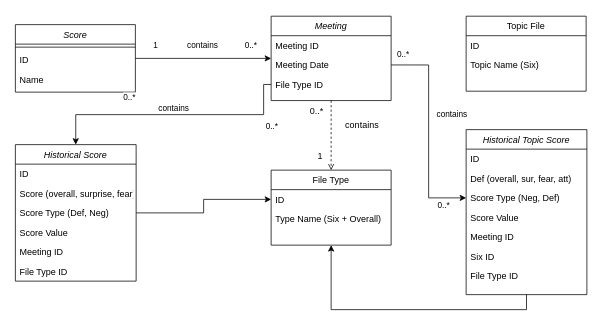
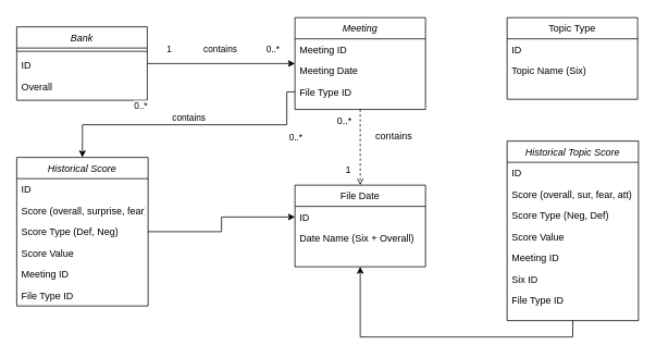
  <mxCell id="0" />
  <mxCell id="1" parent="0" />
  <mxCell id="2" value="Meeting" style="swimlane;fontStyle=2;align=center;verticalAlign=top;childLayout=stackLayout;horizontal=1;startSize=26;horizontalStack=0;resizeParent=1;resizeLast=0;collapsible=1;marginBottom=0;rounded=0;shadow=0;strokeWidth=1;" parent="1" vertex="1"><mxGeometry x="361" y="20.75" width="160" height="112.5" as="geometry"><mxRectangle x="230" y="140" width="160" height="26" as="alternateBounds" /></mxGeometry></mxCell>
  <mxCell id="3" value="Meeting ID" style="text;align=left;verticalAlign=top;spacingLeft=4;spacingRight=4;overflow=hidden;rotatable=0;points=[[0,0.5],[1,0.5]];portConstraint=eastwest;" parent="2" vertex="1"><mxGeometry y="26" width="160" height="26" as="geometry" /></mxCell>
  <mxCell id="4" value="Meeting Date" style="text;align=left;verticalAlign=top;spacingLeft=4;spacingRight=4;overflow=hidden;rotatable=0;points=[[0,0.5],[1,0.5]];portConstraint=eastwest;" vertex="1" parent="2"><mxGeometry y="52" width="160" height="26" as="geometry" /></mxCell>
  <mxCell id="5" value="File Type ID" style="text;align=left;verticalAlign=top;spacingLeft=4;spacingRight=4;overflow=hidden;rotatable=0;points=[[0,0.5],[1,0.5]];portConstraint=eastwest;" vertex="1" parent="2"><mxGeometry y="78" width="160" height="26" as="geometry" /></mxCell>
- <mxCell id="6" value="File Type" style="swimlane;fontStyle=0;align=center;verticalAlign=top;childLayout=stackLayout;horizontal=1;startSize=26;horizontalStack=0;resizeParent=1;resizeLast=0;collapsible=1;marginBottom=0;rounded=0;shadow=0;strokeWidth=1;" parent="1" vertex="1"><mxGeometry x="361" y="226" width="160" height="100" as="geometry"><mxRectangle x="550" y="140" width="160" height="26" as="alternateBounds" /></mxGeometry></mxCell>
+ <mxCell id="6" value="File Date" style="swimlane;fontStyle=0;align=center;verticalAlign=top;childLayout=stackLayout;horizontal=1;startSize=26;horizontalStack=0;resizeParent=1;resizeLast=0;collapsible=1;marginBottom=0;rounded=0;shadow=0;strokeWidth=1;" parent="1" vertex="1"><mxGeometry x="361" y="226" width="160" height="100" as="geometry"><mxRectangle x="550" y="140" width="160" height="26" as="alternateBounds" /></mxGeometry></mxCell>
  <mxCell id="7" value="ID" style="text;align=left;verticalAlign=top;spacingLeft=4;spacingRight=4;overflow=hidden;rotatable=0;points=[[0,0.5],[1,0.5]];portConstraint=eastwest;" parent="6" vertex="1"><mxGeometry y="26" width="160" height="26" as="geometry" /></mxCell>
- <mxCell id="8" value="Type Name (Six + Overall)" style="text;align=left;verticalAlign=top;spacingLeft=4;spacingRight=4;overflow=hidden;rotatable=0;points=[[0,0.5],[1,0.5]];portConstraint=eastwest;" vertex="1" parent="6"><mxGeometry y="52" width="160" height="26" as="geometry" /></mxCell>
+ <mxCell id="8" value="Date Name (Six + Overall)" style="text;align=left;verticalAlign=top;spacingLeft=4;spacingRight=4;overflow=hidden;rotatable=0;points=[[0,0.5],[1,0.5]];portConstraint=eastwest;" vertex="1" parent="6"><mxGeometry y="52" width="160" height="26" as="geometry" /></mxCell>
  <mxCell id="9" value="" style="endArrow=open;shadow=0;strokeWidth=1;rounded=0;endFill=1;edgeStyle=elbowEdgeStyle;elbow=vertical;dashed=1;" parent="1" source="2" target="6" edge="1"><mxGeometry x="0.5" y="41" relative="1" as="geometry"><mxPoint x="590" y="184" as="sourcePoint" /><mxPoint x="750" y="184" as="targetPoint" /><mxPoint x="-40" y="32" as="offset" /></mxGeometry></mxCell>
  <mxCell id="10" value="0..*" style="resizable=0;align=left;verticalAlign=bottom;labelBackgroundColor=none;fontSize=12;" parent="9" connectable="0" vertex="1"><mxGeometry x="-1" relative="1" as="geometry"><mxPoint x="-30" y="22" as="offset" /></mxGeometry></mxCell>
  <mxCell id="11" value="1" style="resizable=0;align=right;verticalAlign=bottom;labelBackgroundColor=none;fontSize=12;" parent="9" connectable="0" vertex="1"><mxGeometry x="1" relative="1" as="geometry"><mxPoint x="-10" y="-10" as="offset" /></mxGeometry></mxCell>
  <mxCell id="12" value="contains" style="text;html=1;resizable=0;points=[];;align=center;verticalAlign=middle;labelBackgroundColor=none;rounded=0;shadow=0;strokeWidth=1;fontSize=12;" parent="9" vertex="1" connectable="0"><mxGeometry x="0.5" y="49" relative="1" as="geometry"><mxPoint x="-9" y="-38" as="offset" /></mxGeometry></mxCell>
  <mxCell id="13" style="edgeStyle=orthogonalEdgeStyle;rounded=0;orthogonalLoop=1;jettySize=auto;html=1;entryX=0;entryY=0.5;entryDx=0;entryDy=0;exitX=1;exitY=0.5;exitDx=0;exitDy=0;" parent="1" source="17" target="2" edge="1"><mxGeometry relative="1" as="geometry"><mxPoint x="200" y="62" as="sourcePoint" /></mxGeometry></mxCell>
  <mxCell id="14" value="contains&amp;nbsp;" style="edgeLabel;html=1;align=center;verticalAlign=middle;resizable=0;points=[];" parent="13" vertex="1" connectable="0"><mxGeometry x="0.039" y="-2" relative="1" as="geometry"><mxPoint x="-4" y="-21" as="offset" /></mxGeometry></mxCell>
  <mxCell id="15" value="0..*" style="edgeLabel;html=1;align=center;verticalAlign=middle;resizable=0;points=[];" parent="13" vertex="1" connectable="0"><mxGeometry x="0.627" y="-2" relative="1" as="geometry"><mxPoint x="6" y="-21" as="offset" /></mxGeometry></mxCell>
  <mxCell id="16" value="1" style="edgeLabel;html=1;align=center;verticalAlign=middle;resizable=0;points=[];" parent="13" vertex="1" connectable="0"><mxGeometry x="-0.686" y="2" relative="1" as="geometry"><mxPoint x="-2" y="-17" as="offset" /></mxGeometry></mxCell>
- <mxCell id="17" value="Score" style="swimlane;fontStyle=2;align=center;verticalAlign=top;childLayout=stackLayout;horizontal=1;startSize=26;horizontalStack=0;resizeParent=1;resizeLast=0;collapsible=1;marginBottom=0;rounded=0;shadow=0;strokeWidth=1;" parent="1" vertex="1"><mxGeometry x="20" y="32" width="160" height="90" as="geometry"><mxRectangle x="230" y="140" width="160" height="26" as="alternateBounds" /></mxGeometry></mxCell>
+ <mxCell id="17" value="Bank" style="swimlane;fontStyle=2;align=center;verticalAlign=top;childLayout=stackLayout;horizontal=1;startSize=26;horizontalStack=0;resizeParent=1;resizeLast=0;collapsible=1;marginBottom=0;rounded=0;shadow=0;strokeWidth=1;" parent="1" vertex="1"><mxGeometry x="20" y="32" width="160" height="90" as="geometry"><mxRectangle x="230" y="140" width="160" height="26" as="alternateBounds" /></mxGeometry></mxCell>
  <mxCell id="18" value="" style="line;html=1;strokeWidth=1;align=left;verticalAlign=middle;spacingTop=-1;spacingLeft=3;spacingRight=3;rotatable=0;labelPosition=right;points=[];portConstraint=eastwest;" parent="17" vertex="1"><mxGeometry y="26" width="160" height="8" as="geometry" /></mxCell>
  <mxCell id="19" value="ID" style="text;align=left;verticalAlign=top;spacingLeft=4;spacingRight=4;overflow=hidden;rotatable=0;points=[[0,0.5],[1,0.5]];portConstraint=eastwest;" vertex="1" parent="17"><mxGeometry y="34" width="160" height="26" as="geometry" /></mxCell>
- <mxCell id="20" value="Name" style="text;align=left;verticalAlign=top;spacingLeft=4;spacingRight=4;overflow=hidden;rotatable=0;points=[[0,0.5],[1,0.5]];portConstraint=eastwest;" vertex="1" parent="17"><mxGeometry y="60" width="160" height="26" as="geometry" /></mxCell>
+ <mxCell id="20" value="Overall" style="text;align=left;verticalAlign=top;spacingLeft=4;spacingRight=4;overflow=hidden;rotatable=0;points=[[0,0.5],[1,0.5]];portConstraint=eastwest;" vertex="1" parent="17"><mxGeometry y="60" width="160" height="26" as="geometry" /></mxCell>
  <mxCell id="21" value="Historical Score" style="swimlane;fontStyle=2;align=center;verticalAlign=top;childLayout=stackLayout;horizontal=1;startSize=26;horizontalStack=0;resizeParent=1;resizeLast=0;collapsible=1;marginBottom=0;rounded=0;shadow=0;strokeWidth=1;" parent="1" vertex="1"><mxGeometry x="20" y="192" width="161" height="182" as="geometry"><mxRectangle x="230" y="140" width="160" height="26" as="alternateBounds" /></mxGeometry></mxCell>
  <mxCell id="22" value="ID" style="text;align=left;verticalAlign=top;spacingLeft=4;spacingRight=4;overflow=hidden;rotatable=0;points=[[0,0.5],[1,0.5]];portConstraint=eastwest;" parent="21" vertex="1"><mxGeometry y="26" width="161" height="26" as="geometry" /></mxCell>
  <mxCell id="23" value="Score (overall, surprise, fear)" style="text;align=left;verticalAlign=top;spacingLeft=4;spacingRight=4;overflow=hidden;rotatable=0;points=[[0,0.5],[1,0.5]];portConstraint=eastwest;" vertex="1" parent="21"><mxGeometry y="52" width="161" height="26" as="geometry" /></mxCell>
  <mxCell id="24" value="Score Type (Def, Neg)" style="text;align=left;verticalAlign=top;spacingLeft=4;spacingRight=4;overflow=hidden;rotatable=0;points=[[0,0.5],[1,0.5]];portConstraint=eastwest;" vertex="1" parent="21"><mxGeometry y="78" width="161" height="26" as="geometry" /></mxCell>
  <mxCell id="25" value="Score Value" style="text;align=left;verticalAlign=top;spacingLeft=4;spacingRight=4;overflow=hidden;rotatable=0;points=[[0,0.5],[1,0.5]];portConstraint=eastwest;" vertex="1" parent="21"><mxGeometry y="104" width="161" height="26" as="geometry" /></mxCell>
  <mxCell id="26" value="Meeting ID" style="text;align=left;verticalAlign=top;spacingLeft=4;spacingRight=4;overflow=hidden;rotatable=0;points=[[0,0.5],[1,0.5]];portConstraint=eastwest;" vertex="1" parent="21"><mxGeometry y="130" width="161" height="26" as="geometry" /></mxCell>
  <mxCell id="27" value="File Type ID" style="text;align=left;verticalAlign=top;spacingLeft=4;spacingRight=4;overflow=hidden;rotatable=0;points=[[0,0.5],[1,0.5]];portConstraint=eastwest;" vertex="1" parent="21"><mxGeometry y="156" width="161" height="26" as="geometry" /></mxCell>
  <mxCell id="28" style="edgeStyle=orthogonalEdgeStyle;rounded=0;orthogonalLoop=1;jettySize=auto;html=1;exitX=1;exitY=0.5;exitDx=0;exitDy=0;entryX=0;entryY=0.5;entryDx=0;entryDy=0;" edge="1" parent="1" source="24" target="7"><mxGeometry relative="1" as="geometry" /></mxCell>
  <mxCell id="29" style="edgeStyle=orthogonalEdgeStyle;rounded=0;orthogonalLoop=1;jettySize=auto;html=1;entryX=0.5;entryY=1;entryDx=0;entryDy=0;exitX=0.5;exitY=1;exitDx=0;exitDy=0;" edge="1" parent="1" source="30" target="6"><mxGeometry relative="1" as="geometry"><mxPoint x="691" y="412" as="sourcePoint" /></mxGeometry></mxCell>
  <mxCell id="30" value="Historical Topic Score" style="swimlane;fontStyle=2;align=center;verticalAlign=top;childLayout=stackLayout;horizontal=1;startSize=26;horizontalStack=0;resizeParent=1;resizeLast=0;collapsible=1;marginBottom=0;rounded=0;shadow=0;strokeWidth=1;" vertex="1" parent="1"><mxGeometry x="621" y="172" width="161" height="220" as="geometry"><mxRectangle x="230" y="140" width="160" height="26" as="alternateBounds" /></mxGeometry></mxCell>
  <mxCell id="31" value="ID" style="text;align=left;verticalAlign=top;spacingLeft=4;spacingRight=4;overflow=hidden;rotatable=0;points=[[0,0.5],[1,0.5]];portConstraint=eastwest;" vertex="1" parent="30"><mxGeometry y="26" width="161" height="26" as="geometry" /></mxCell>
- <mxCell id="32" value="Def (overall, sur, fear, att)" style="text;align=left;verticalAlign=top;spacingLeft=4;spacingRight=4;overflow=hidden;rotatable=0;points=[[0,0.5],[1,0.5]];portConstraint=eastwest;" vertex="1" parent="30"><mxGeometry y="52" width="161" height="26" as="geometry" /></mxCell>
+ <mxCell id="32" value="Score (overall, sur, fear, att)" style="text;align=left;verticalAlign=top;spacingLeft=4;spacingRight=4;overflow=hidden;rotatable=0;points=[[0,0.5],[1,0.5]];portConstraint=eastwest;" vertex="1" parent="30"><mxGeometry y="52" width="161" height="26" as="geometry" /></mxCell>
  <mxCell id="33" value="Score Type (Neg, Def)" style="text;align=left;verticalAlign=top;spacingLeft=4;spacingRight=4;overflow=hidden;rotatable=0;points=[[0,0.5],[1,0.5]];portConstraint=eastwest;" vertex="1" parent="30"><mxGeometry y="78" width="161" height="26" as="geometry" /></mxCell>
  <mxCell id="34" value="Score Value" style="text;align=left;verticalAlign=top;spacingLeft=4;spacingRight=4;overflow=hidden;rotatable=0;points=[[0,0.5],[1,0.5]];portConstraint=eastwest;" vertex="1" parent="30"><mxGeometry y="104" width="161" height="26" as="geometry" /></mxCell>
  <mxCell id="35" value="Meeting ID" style="text;align=left;verticalAlign=top;spacingLeft=4;spacingRight=4;overflow=hidden;rotatable=0;points=[[0,0.5],[1,0.5]];portConstraint=eastwest;" vertex="1" parent="30"><mxGeometry y="130" width="161" height="26" as="geometry" /></mxCell>
  <mxCell id="36" value="Six ID" style="text;align=left;verticalAlign=top;spacingLeft=4;spacingRight=4;overflow=hidden;rotatable=0;points=[[0,0.5],[1,0.5]];portConstraint=eastwest;" vertex="1" parent="30"><mxGeometry y="156" width="161" height="26" as="geometry" /></mxCell>
  <mxCell id="37" value="File Type ID" style="text;align=left;verticalAlign=top;spacingLeft=4;spacingRight=4;overflow=hidden;rotatable=0;points=[[0,0.5],[1,0.5]];portConstraint=eastwest;" vertex="1" parent="30"><mxGeometry y="182" width="161" height="26" as="geometry" /></mxCell>
- <mxCell id="38" value="Topic File" style="swimlane;fontStyle=0;align=center;verticalAlign=top;childLayout=stackLayout;horizontal=1;startSize=26;horizontalStack=0;resizeParent=1;resizeLast=0;collapsible=1;marginBottom=0;rounded=0;shadow=0;strokeWidth=1;" vertex="1" parent="1"><mxGeometry x="621" y="20.75" width="160" height="100" as="geometry"><mxRectangle x="550" y="140" width="160" height="26" as="alternateBounds" /></mxGeometry></mxCell>
+ <mxCell id="38" value="Topic Type" style="swimlane;fontStyle=0;align=center;verticalAlign=top;childLayout=stackLayout;horizontal=1;startSize=26;horizontalStack=0;resizeParent=1;resizeLast=0;collapsible=1;marginBottom=0;rounded=0;shadow=0;strokeWidth=1;" vertex="1" parent="1"><mxGeometry x="621" y="20.75" width="160" height="100" as="geometry"><mxRectangle x="550" y="140" width="160" height="26" as="alternateBounds" /></mxGeometry></mxCell>
  <mxCell id="39" value="ID" style="text;align=left;verticalAlign=top;spacingLeft=4;spacingRight=4;overflow=hidden;rotatable=0;points=[[0,0.5],[1,0.5]];portConstraint=eastwest;" vertex="1" parent="38"><mxGeometry y="26" width="160" height="26" as="geometry" /></mxCell>
  <mxCell id="40" value="Topic Name (Six)" style="text;align=left;verticalAlign=top;spacingLeft=4;spacingRight=4;overflow=hidden;rotatable=0;points=[[0,0.5],[1,0.5]];portConstraint=eastwest;" vertex="1" parent="38"><mxGeometry y="52" width="160" height="26" as="geometry" /></mxCell>
- <mxCell id="41" style="edgeStyle=orthogonalEdgeStyle;rounded=0;orthogonalLoop=1;jettySize=auto;html=1;exitX=1;exitY=0.5;exitDx=0;exitDy=0;entryX=0;entryY=0.5;entryDx=0;entryDy=0;" edge="1" parent="1" source="4" target="33"><mxGeometry relative="1" as="geometry" /></mxCell>
- <mxCell id="42" value="contains" style="edgeLabel;html=1;align=center;verticalAlign=middle;resizable=0;points=[];" vertex="1" connectable="0" parent="41"><mxGeometry x="0.015" relative="1" as="geometry"><mxPoint x="30" y="-25" as="offset" /></mxGeometry></mxCell>
- <mxCell id="43" value="0..*" style="edgeLabel;html=1;align=center;verticalAlign=middle;resizable=0;points=[];" vertex="1" connectable="0" parent="41"><mxGeometry x="-0.881" relative="1" as="geometry"><mxPoint y="-14" as="offset" /></mxGeometry></mxCell>
- <mxCell id="44" value="0..*" style="edgeLabel;html=1;align=center;verticalAlign=middle;resizable=0;points=[];" vertex="1" connectable="0" parent="41"><mxGeometry x="0.719" y="-1" relative="1" as="geometry"><mxPoint x="9" y="8" as="offset" /></mxGeometry></mxCell>
  <mxCell id="45" style="edgeStyle=orthogonalEdgeStyle;rounded=0;orthogonalLoop=1;jettySize=auto;html=1;exitX=0;exitY=0.5;exitDx=0;exitDy=0;entryX=0.5;entryY=0;entryDx=0;entryDy=0;" parent="1" source="5" target="21" edge="1"><mxGeometry relative="1" as="geometry"><Array as="points"><mxPoint x="351" y="112" /><mxPoint x="351" y="152" /><mxPoint x="101" y="152" /></Array></mxGeometry></mxCell>
  <mxCell id="46" value="contains" style="edgeLabel;html=1;align=center;verticalAlign=middle;resizable=0;points=[];" parent="45" vertex="1" connectable="0"><mxGeometry x="0.007" y="2" relative="1" as="geometry"><mxPoint x="1" y="-12" as="offset" /></mxGeometry></mxCell>
  <mxCell id="47" value="0..*" style="edgeLabel;html=1;align=center;verticalAlign=middle;resizable=0;points=[];" parent="45" vertex="1" connectable="0"><mxGeometry x="-0.716" y="-2" relative="1" as="geometry"><mxPoint x="12" y="18" as="offset" /></mxGeometry></mxCell>
  <mxCell id="48" value="0..*" style="edgeLabel;html=1;align=center;verticalAlign=middle;resizable=0;points=[];" parent="45" vertex="1" connectable="0"><mxGeometry x="0.461" y="-2" relative="1" as="geometry"><mxPoint x="19" y="-22" as="offset" /></mxGeometry></mxCell>
